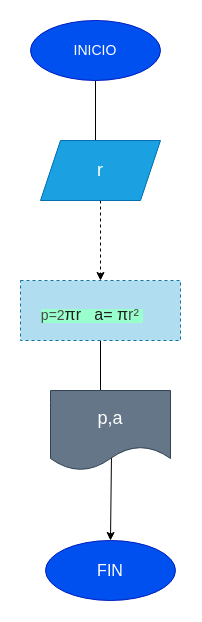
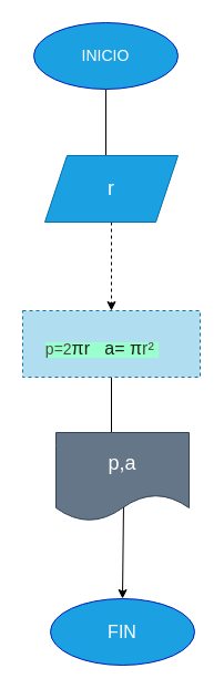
  <mxCell id="0" />
  <mxCell id="1" parent="0" />
  <mxCell id="2" style="edgeStyle=none;html=1;" edge="1" parent="1" source="3"><mxGeometry relative="1" as="geometry"><mxPoint x="95" y="150" as="targetPoint" /></mxGeometry></mxCell>
- <mxCell id="3" value="&lt;font style=&quot;font-size: 14px;&quot;&gt;INICIO&lt;/font&gt;" style="ellipse;whiteSpace=wrap;html=1;fillColor=#0050ef;fontColor=#ffffff;strokeColor=#001DBC;" vertex="1" parent="1"><mxGeometry x="30" y="20" width="130" height="60" as="geometry" /></mxCell>
+ <mxCell id="3" value="&lt;font style=&quot;font-size: 14px;&quot;&gt;INICIO&lt;/font&gt;" style="ellipse;whiteSpace=wrap;html=1;fillColor=#1ba1e2;fontColor=#ffffff;strokeColor=#001DBC;" vertex="1" parent="1"><mxGeometry x="30" y="20" width="130" height="60" as="geometry" /></mxCell>
  <mxCell id="4" value="" style="edgeStyle=none;html=1;dashed=1;" edge="1" parent="1" source="5" target="7"><mxGeometry relative="1" as="geometry" /></mxCell>
  <mxCell id="5" value="&lt;font style=&quot;font-size: 18px;&quot;&gt;r&lt;/font&gt;" style="shape=parallelogram;perimeter=parallelogramPerimeter;whiteSpace=wrap;html=1;fixedSize=1;fillColor=#1ba1e2;strokeColor=#006EAF;fontColor=#ffffff;" vertex="1" parent="1"><mxGeometry x="40" y="140" width="120" height="60" as="geometry" /></mxCell>
  <mxCell id="6" style="edgeStyle=none;html=1;" edge="1" parent="1" source="7"><mxGeometry relative="1" as="geometry"><mxPoint x="100" y="400" as="targetPoint" /></mxGeometry></mxCell>
  <mxCell id="7" value="&lt;div style=&quot;float: left; margin-right: 16px; text-align: left;&quot; class=&quot;hHq9Z&quot;&gt;&lt;div style=&quot;&quot; data-ved=&quot;2ahUKEwjA_LHPsY6LAxUq38kDHd_4FdoQlcAGegQIDRAA&quot; data-hveid=&quot;CA0QAA&quot;&gt;&lt;div style=&quot;display: flex; align-items: center; height: 58px;&quot; class=&quot;KsRP6&quot;&gt;&lt;div style=&quot;padding-top: 10px; max-width: 576px;&quot; class=&quot;MDY31c Sb9BPb&quot;&gt;&lt;div style=&quot;align-items: center; display: flex; justify-content: space-between;&quot; class=&quot;QpPSMb&quot;&gt;&lt;div style=&quot;display: flex; min-width: 0px; gap: 8px;&quot; class=&quot;DoxwDb&quot;&gt;&lt;div style=&quot;word-break: break-word; line-height: 36px; overflow: hidden; text-overflow: ellipsis;&quot; role=&quot;heading&quot; data-attrid=&quot;title&quot; aria-level=&quot;2&quot; class=&quot;PZPZlf ssJ7i B5dxMb&quot;&gt;&lt;span style=&quot;background-color: rgb(153, 255, 204);&quot;&gt;&lt;font style=&quot;&quot; face=&quot;Arial, sans-serif&quot; color=&quot;#474747&quot;&gt;&lt;span style=&quot;font-size: 14px;&quot;&gt;p=2&lt;/span&gt;&lt;/font&gt;&lt;span style=&quot;color: rgb(31, 31, 31); font-family: &amp;quot;Google Sans&amp;quot;, Arial, sans-serif; font-size: 16px;&quot;&gt;πr&amp;nbsp; &amp;nbsp;a=&lt;/span&gt;&lt;span style=&quot;color: rgb(31, 31, 31); font-family: &amp;quot;Google Sans&amp;quot;, Arial, sans-serif; font-size: 16px;&quot;&gt;&amp;nbsp;&lt;/span&gt;&lt;span style=&quot;color: rgb(31, 31, 31); font-family: &amp;quot;Google Sans&amp;quot;, Arial, sans-serif; font-size: 16px;&quot;&gt;π&lt;/span&gt;&lt;span style=&quot;color: rgb(71, 71, 71); font-family: &amp;quot;Google Sans&amp;quot;, Arial, sans-serif; font-size: 16px;&quot;&gt;r²&lt;/span&gt;&lt;span style=&quot;color: rgb(31, 31, 31); font-family: &amp;quot;Google Sans&amp;quot;, Arial, sans-serif; font-size: 16px;&quot;&gt;&amp;nbsp;&lt;/span&gt;&lt;/span&gt;&lt;/div&gt;&lt;/div&gt;&lt;/div&gt;&lt;/div&gt;&lt;/div&gt;&lt;/div&gt;&lt;/div&gt;" style="whiteSpace=wrap;html=1;fillColor=#b1ddf0;strokeColor=#10739e;dashed=1;" vertex="1" parent="1"><mxGeometry x="20" y="280" width="160" height="60" as="geometry" /></mxCell>
  <mxCell id="8" style="edgeStyle=none;html=1;exitX=0.508;exitY=0.838;exitDx=0;exitDy=0;exitPerimeter=0;" edge="1" parent="1" source="9"><mxGeometry relative="1" as="geometry"><mxPoint x="110" y="540" as="targetPoint" /></mxGeometry></mxCell>
  <mxCell id="9" value="&lt;font style=&quot;font-size: 18px;&quot;&gt;p,a&lt;/font&gt;" style="shape=document;whiteSpace=wrap;html=1;boundedLbl=1;fillColor=#647687;strokeColor=#314354;fontColor=#ffffff;" vertex="1" parent="1"><mxGeometry x="50" y="390" width="120" height="80" as="geometry" /></mxCell>
- <mxCell id="10" value="&lt;font size=&quot;3&quot;&gt;FIN&lt;br&gt;&lt;/font&gt;" style="ellipse;whiteSpace=wrap;html=1;fillColor=#0050ef;fontColor=#ffffff;strokeColor=#001DBC;" vertex="1" parent="1"><mxGeometry x="45" y="540" width="130" height="60" as="geometry" /></mxCell>
+ <mxCell id="10" value="&lt;font size=&quot;3&quot;&gt;FIN&lt;br&gt;&lt;/font&gt;" style="ellipse;whiteSpace=wrap;html=1;fillColor=#1ba1e2;fontColor=#ffffff;strokeColor=#001DBC;" vertex="1" parent="1"><mxGeometry x="45" y="540" width="130" height="60" as="geometry" /></mxCell>
